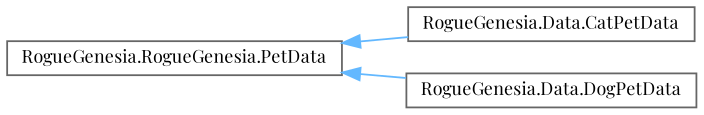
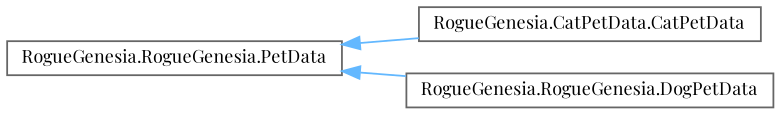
  digraph {
    fontname="Playfair Display"
    rankdir=LR
    node [color=grey40 fillcolor=white fontname="Playfair Display" fontsize=10 shape=box style=filled]
    edge [color=steelblue1 dir=back fontname="Playfair Display" fontsize=10 labelfontname=Helvetica labelfontsize=10 style=solid]
    n1 [height=0.2 label="RogueGenesia.RogueGenesia.PetData" width=0.4]
-   n2 [height=0.2 label="RogueGenesia.Data.CatPetData" width=0.4]
-   n3 [height=0.2 label="RogueGenesia.Data.DogPetData" width=0.4]
+   n2 [height=0.2 label="RogueGenesia.CatPetData.CatPetData" width=0.4]
+   n3 [height=0.2 label="RogueGenesia.RogueGenesia.DogPetData" width=0.4]
    n1 -> n2
    n1 -> n3
  }
